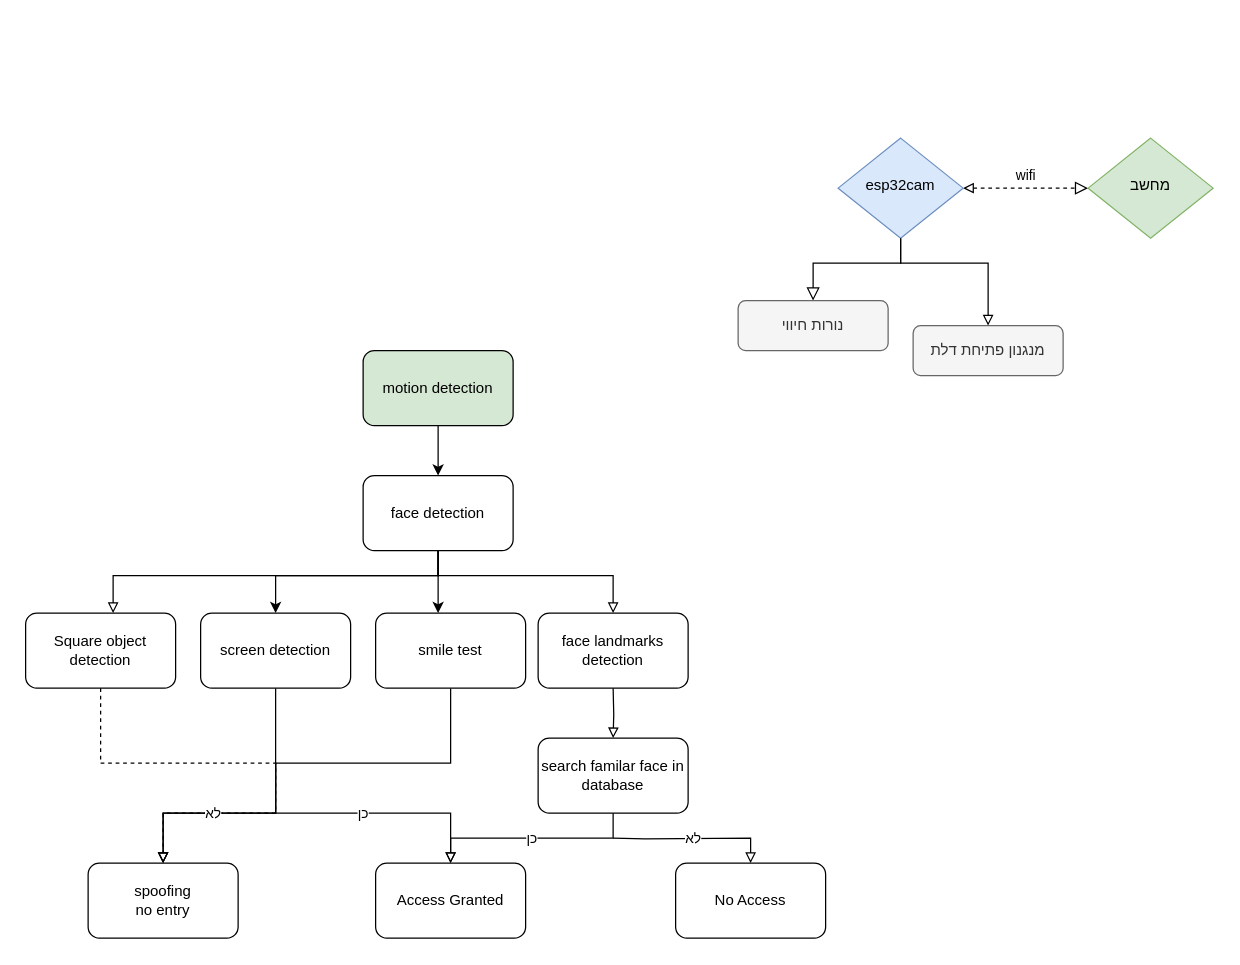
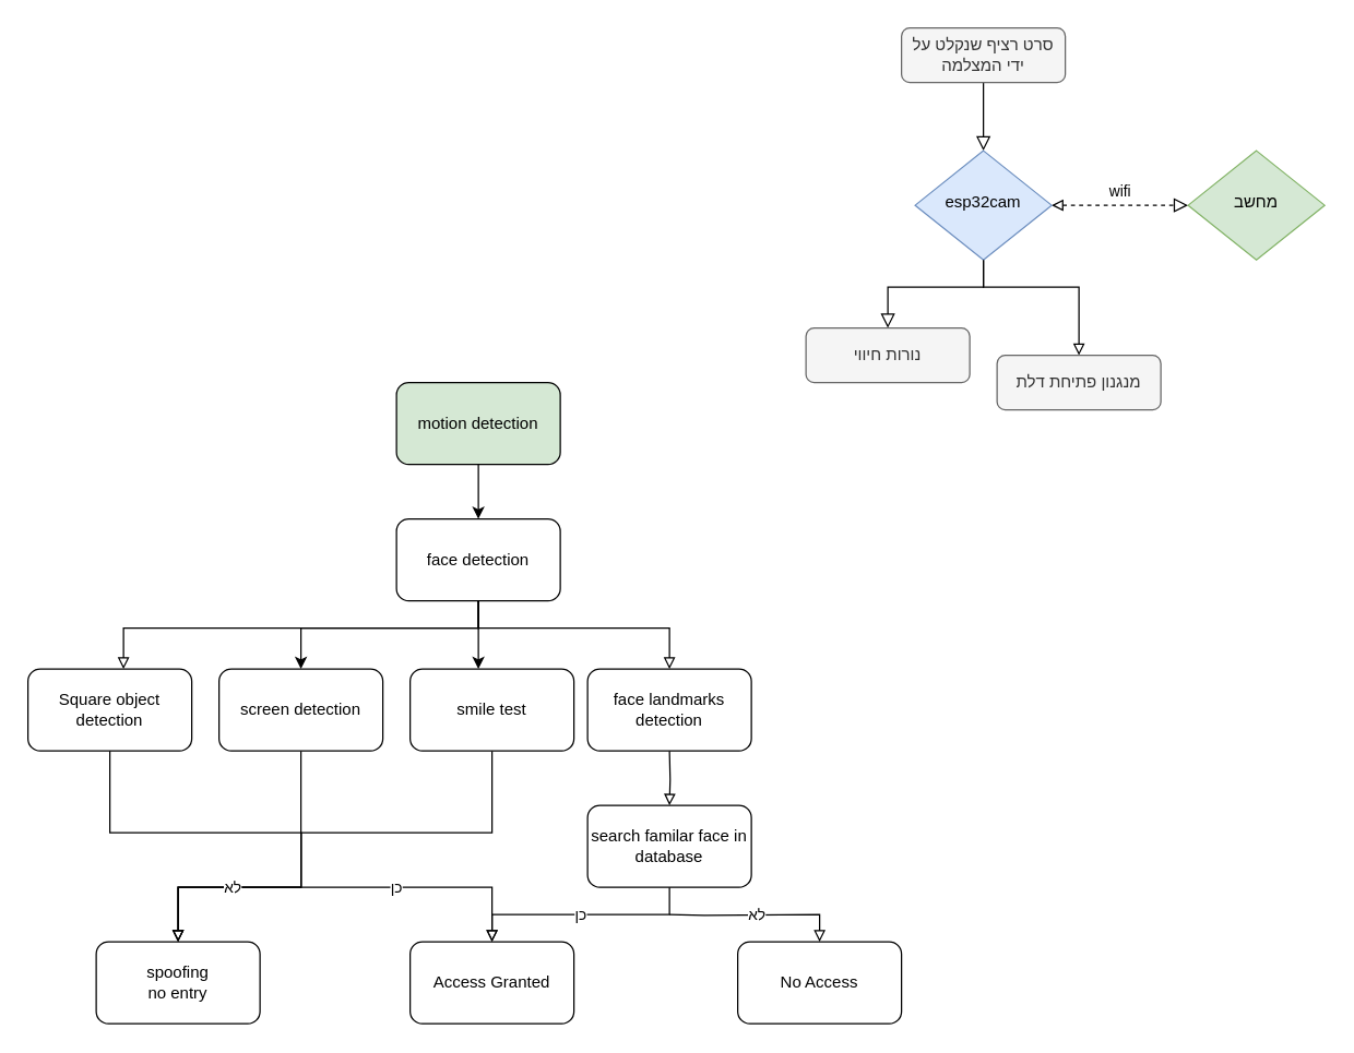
  <mxCell id="0" />
  <mxCell id="1" parent="0" />
+ <mxCell id="2" value="" style="rounded=0;html=1;jettySize=auto;orthogonalLoop=1;fontSize=11;endArrow=block;endFill=0;endSize=8;strokeWidth=1;shadow=0;labelBackgroundColor=none;edgeStyle=orthogonalEdgeStyle;" parent="1" source="3" target="6" edge="1"><mxGeometry relative="1" as="geometry" /></mxCell>
+ <mxCell id="3" value="סרט רציף שנקלט על ידי המצלמה" style="rounded=1;whiteSpace=wrap;html=1;fontSize=12;glass=0;strokeWidth=1;shadow=0;fillColor=#f5f5f5;fontColor=#333333;strokeColor=#666666;" parent="1" vertex="1"><mxGeometry x="660" y="20" width="120" height="40" as="geometry" /></mxCell>
  <mxCell id="4" value="" style="rounded=0;html=1;jettySize=auto;orthogonalLoop=1;fontSize=11;endArrow=block;endFill=0;endSize=8;strokeWidth=1;shadow=0;labelBackgroundColor=none;edgeStyle=orthogonalEdgeStyle;entryX=0.5;entryY=0;entryDx=0;entryDy=0;" parent="1" source="6" target="7" edge="1"><mxGeometry y="20" relative="1" as="geometry"><mxPoint as="offset" /><mxPoint x="650" y="230" as="targetPoint" /><Array as="points"><mxPoint x="720" y="210" /><mxPoint x="650" y="210" /></Array></mxGeometry></mxCell>
  <mxCell id="5" value="wifi" style="edgeStyle=orthogonalEdgeStyle;rounded=0;html=1;jettySize=auto;orthogonalLoop=1;fontSize=11;endArrow=block;endFill=0;endSize=8;strokeWidth=1;shadow=0;labelBackgroundColor=none;startArrow=block;startFill=0;entryX=0;entryY=0.5;entryDx=0;entryDy=0;dashed=1;" parent="1" source="6" target="8" edge="1"><mxGeometry y="10" relative="1" as="geometry"><mxPoint as="offset" /><mxPoint x="820" y="150" as="targetPoint" /></mxGeometry></mxCell>
  <mxCell id="6" value="esp32cam" style="rhombus;whiteSpace=wrap;html=1;shadow=0;fontFamily=Helvetica;fontSize=12;align=center;strokeWidth=1;spacing=6;spacingTop=-4;fillColor=#dae8fc;strokeColor=#6c8ebf;" parent="1" vertex="1"><mxGeometry x="670" y="110" width="100" height="80" as="geometry" /></mxCell>
  <mxCell id="7" value="&lt;div&gt;נורות חיווי&lt;/div&gt;" style="rounded=1;whiteSpace=wrap;html=1;fontSize=12;glass=0;strokeWidth=1;shadow=0;fillColor=#f5f5f5;fontColor=#333333;strokeColor=#666666;" parent="1" vertex="1"><mxGeometry x="590" y="240" width="120" height="40" as="geometry" /></mxCell>
  <mxCell id="8" value="מחשב" style="rhombus;whiteSpace=wrap;html=1;shadow=0;fontFamily=Helvetica;fontSize=12;align=center;strokeWidth=1;spacing=6;spacingTop=-4;fillColor=#d5e8d4;strokeColor=#82b366;" parent="1" vertex="1"><mxGeometry x="870" y="110" width="100" height="80" as="geometry" /></mxCell>
  <mxCell id="9" style="edgeStyle=orthogonalEdgeStyle;rounded=0;orthogonalLoop=1;jettySize=auto;html=1;entryX=0.5;entryY=1;entryDx=0;entryDy=0;endArrow=none;endFill=0;startArrow=block;startFill=0;" parent="1" source="10" target="6" edge="1"><mxGeometry relative="1" as="geometry"><mxPoint x="720" y="210" as="targetPoint" /><Array as="points"><mxPoint x="790" y="210" /><mxPoint x="720" y="210" /></Array></mxGeometry></mxCell>
  <mxCell id="10" value="מנגנון פתיחת דלת" style="rounded=1;whiteSpace=wrap;html=1;fontSize=12;glass=0;strokeWidth=1;shadow=0;fillColor=#f5f5f5;fontColor=#333333;strokeColor=#666666;" parent="1" vertex="1"><mxGeometry x="730" y="260" width="120" height="40" as="geometry" /></mxCell>
  <mxCell id="11" value="" style="group" vertex="1" connectable="0" parent="1"><mxGeometry x="20" y="280" width="640" height="470" as="geometry" /></mxCell>
  <mxCell id="12" style="edgeStyle=orthogonalEdgeStyle;rounded=0;orthogonalLoop=1;jettySize=auto;html=1;exitX=0.5;exitY=1;exitDx=0;exitDy=0;entryX=0.5;entryY=0;entryDx=0;entryDy=0;startArrow=none;startFill=0;endArrow=block;endFill=0;" parent="11" source="13" edge="1"><mxGeometry relative="1" as="geometry"><mxPoint x="470" y="210" as="targetPoint" /><Array as="points"><mxPoint x="330" y="180" /><mxPoint x="470" y="180" /></Array></mxGeometry></mxCell>
  <mxCell id="13" value="face detection" style="rounded=1;whiteSpace=wrap;html=1;" parent="11" vertex="1"><mxGeometry x="270" y="100" width="120" height="60" as="geometry" /></mxCell>
  <mxCell id="14" style="edgeStyle=orthogonalEdgeStyle;rounded=0;orthogonalLoop=1;jettySize=auto;html=1;entryX=0.5;entryY=0;entryDx=0;entryDy=0;startArrow=none;startFill=0;endArrow=block;endFill=0;" parent="11" target="17" edge="1"><mxGeometry relative="1" as="geometry"><mxPoint x="470" y="270" as="sourcePoint" /></mxGeometry></mxCell>
  <mxCell id="15" value="Square object detection" style="rounded=1;whiteSpace=wrap;html=1;" parent="11" vertex="1"><mxGeometry y="210" width="120" height="60" as="geometry" /></mxCell>
  <mxCell id="16" style="edgeStyle=orthogonalEdgeStyle;rounded=0;orthogonalLoop=1;jettySize=auto;html=1;exitX=0.5;exitY=1;exitDx=0;exitDy=0;startArrow=none;startFill=0;endArrow=block;endFill=0;" parent="11" source="13" target="15" edge="1"><mxGeometry relative="1" as="geometry"><Array as="points"><mxPoint x="330" y="180" /><mxPoint x="70" y="180" /></Array></mxGeometry></mxCell>
  <mxCell id="17" value="search familar face in database" style="rounded=1;whiteSpace=wrap;html=1;" parent="11" vertex="1"><mxGeometry x="410" y="310" width="120" height="60" as="geometry" /></mxCell>
  <mxCell id="18" value="כן" style="edgeStyle=orthogonalEdgeStyle;rounded=0;orthogonalLoop=1;jettySize=auto;html=1;endArrow=none;endFill=0;startArrow=block;startFill=0;" edge="1" parent="11" source="19"><mxGeometry relative="1" as="geometry"><mxPoint x="200" y="330" as="targetPoint" /><Array as="points"><mxPoint x="340" y="370" /><mxPoint x="200" y="370" /></Array></mxGeometry></mxCell>
  <mxCell id="19" value="Access Granted" style="rounded=1;whiteSpace=wrap;html=1;" parent="11" vertex="1"><mxGeometry x="280" y="410" width="120" height="60" as="geometry" /></mxCell>
  <mxCell id="20" value="כן" style="edgeStyle=orthogonalEdgeStyle;rounded=0;orthogonalLoop=1;jettySize=auto;html=1;startArrow=none;startFill=0;endArrow=block;endFill=0;entryX=0.5;entryY=0;entryDx=0;entryDy=0;" parent="11" source="17" edge="1" target="19"><mxGeometry relative="1" as="geometry"><mxPoint x="420" y="520" as="targetPoint" /><Array as="points"><mxPoint x="470" y="390" /><mxPoint x="340" y="390" /></Array></mxGeometry></mxCell>
  <mxCell id="21" value="לא" style="edgeStyle=orthogonalEdgeStyle;rounded=0;orthogonalLoop=1;jettySize=auto;html=1;startArrow=none;startFill=0;endArrow=block;endFill=0;" parent="11" target="22" edge="1"><mxGeometry relative="1" as="geometry"><mxPoint x="470" y="390" as="sourcePoint" /></mxGeometry></mxCell>
  <mxCell id="22" value="No Access" style="rounded=1;whiteSpace=wrap;html=1;" parent="11" vertex="1"><mxGeometry x="520" y="410" width="120" height="60" as="geometry" /></mxCell>
  <mxCell id="23" value="&lt;div&gt;spoofing&lt;/div&gt;&lt;div&gt;no entry&lt;br&gt;&lt;/div&gt;" style="rounded=1;whiteSpace=wrap;html=1;" parent="11" vertex="1"><mxGeometry x="50" y="410" width="120" height="60" as="geometry" /></mxCell>
- <mxCell id="24" style="edgeStyle=orthogonalEdgeStyle;rounded=0;orthogonalLoop=1;jettySize=auto;html=1;entryX=0.5;entryY=0;entryDx=0;entryDy=0;endArrow=block;endFill=0;dashed=1;" edge="1" parent="11" source="15" target="23"><mxGeometry relative="1" as="geometry"><mxPoint x="140" y="410" as="targetPoint" /><Array as="points"><mxPoint x="60" y="330" /><mxPoint x="200" y="330" /><mxPoint x="200" y="370" /><mxPoint x="110" y="370" /></Array></mxGeometry></mxCell>
+ <mxCell id="24" style="edgeStyle=orthogonalEdgeStyle;rounded=0;orthogonalLoop=1;jettySize=auto;html=1;entryX=0.5;entryY=0;entryDx=0;entryDy=0;endArrow=block;endFill=0;" edge="1" parent="11" source="15" target="23"><mxGeometry relative="1" as="geometry"><mxPoint x="140" y="410" as="targetPoint" /><Array as="points"><mxPoint x="60" y="330" /><mxPoint x="200" y="330" /><mxPoint x="200" y="370" /><mxPoint x="110" y="370" /></Array></mxGeometry></mxCell>
  <mxCell id="25" style="edgeStyle=orthogonalEdgeStyle;rounded=0;orthogonalLoop=1;jettySize=auto;html=1;entryX=0.5;entryY=0;entryDx=0;entryDy=0;endArrow=block;endFill=0;" edge="1" parent="11" source="26" target="23"><mxGeometry relative="1" as="geometry"><Array as="points"><mxPoint x="200" y="370" /><mxPoint x="110" y="370" /></Array></mxGeometry></mxCell>
  <mxCell id="26" value="screen detection" style="rounded=1;whiteSpace=wrap;html=1;" vertex="1" parent="11"><mxGeometry x="140" y="210" width="120" height="60" as="geometry" /></mxCell>
  <mxCell id="27" style="edgeStyle=orthogonalEdgeStyle;rounded=0;orthogonalLoop=1;jettySize=auto;html=1;" edge="1" parent="11" source="13" target="26"><mxGeometry relative="1" as="geometry"><Array as="points"><mxPoint x="330" y="180" /><mxPoint x="200" y="180" /></Array></mxGeometry></mxCell>
  <mxCell id="28" value="לא" style="edgeStyle=orthogonalEdgeStyle;rounded=0;orthogonalLoop=1;jettySize=auto;html=1;entryX=0.5;entryY=0;entryDx=0;entryDy=0;endArrow=block;endFill=0;" edge="1" parent="11" source="29" target="23"><mxGeometry x="0.568" relative="1" as="geometry"><mxPoint x="140" y="410" as="targetPoint" /><Array as="points"><mxPoint x="340" y="330" /><mxPoint x="200" y="330" /><mxPoint x="200" y="370" /><mxPoint x="110" y="370" /></Array><mxPoint as="offset" /></mxGeometry></mxCell>
  <mxCell id="29" value="smile test" style="rounded=1;whiteSpace=wrap;html=1;" vertex="1" parent="11"><mxGeometry x="280" y="210" width="120" height="60" as="geometry" /></mxCell>
  <mxCell id="30" style="edgeStyle=orthogonalEdgeStyle;rounded=0;orthogonalLoop=1;jettySize=auto;html=1;" edge="1" parent="11" source="13" target="29"><mxGeometry relative="1" as="geometry"><Array as="points"><mxPoint x="330" y="200" /><mxPoint x="330" y="200" /></Array></mxGeometry></mxCell>
  <mxCell id="31" value="face landmarks detection" style="rounded=1;whiteSpace=wrap;html=1;" vertex="1" parent="11"><mxGeometry x="410" y="210" width="120" height="60" as="geometry" /></mxCell>
  <mxCell id="32" style="edgeStyle=orthogonalEdgeStyle;rounded=0;orthogonalLoop=1;jettySize=auto;html=1;" edge="1" parent="11" source="33" target="13"><mxGeometry relative="1" as="geometry" /></mxCell>
  <mxCell id="33" value="motion detection" style="rounded=1;whiteSpace=wrap;html=1;fillColor=#d5e8d4;" vertex="1" parent="11"><mxGeometry x="270" width="120" height="60" as="geometry" /></mxCell>
